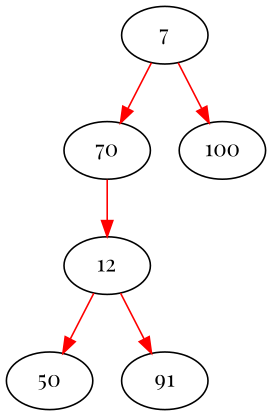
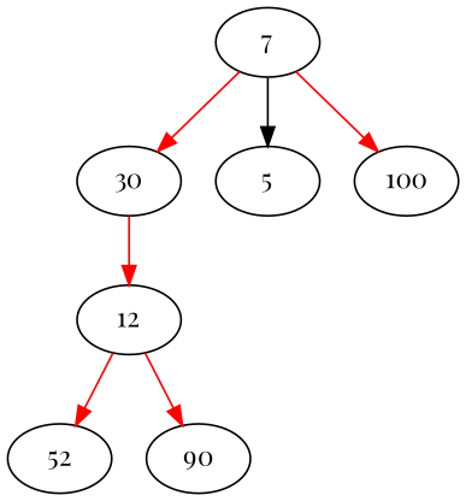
  digraph {
    fontname="Playfair Display"
    node [fontname="Playfair Display"]
    edge [color=red fontname="Playfair Display"]
    n1 [label=7]
-   n2 [label=70]
+   n2 [label=30]
+   n3 [label=5]
    n4 [label=100]
    n5 [label=12]
-   n6 [label=50]
-   n7 [label=91]
+   n6 [label=52]
+   n7 [label=90]
    n1 -> n2
+   n1 -> n3 [color=""]
    n1 -> n4
    n2 -> n5
    n5 -> n6
    n5 -> n7
  }
